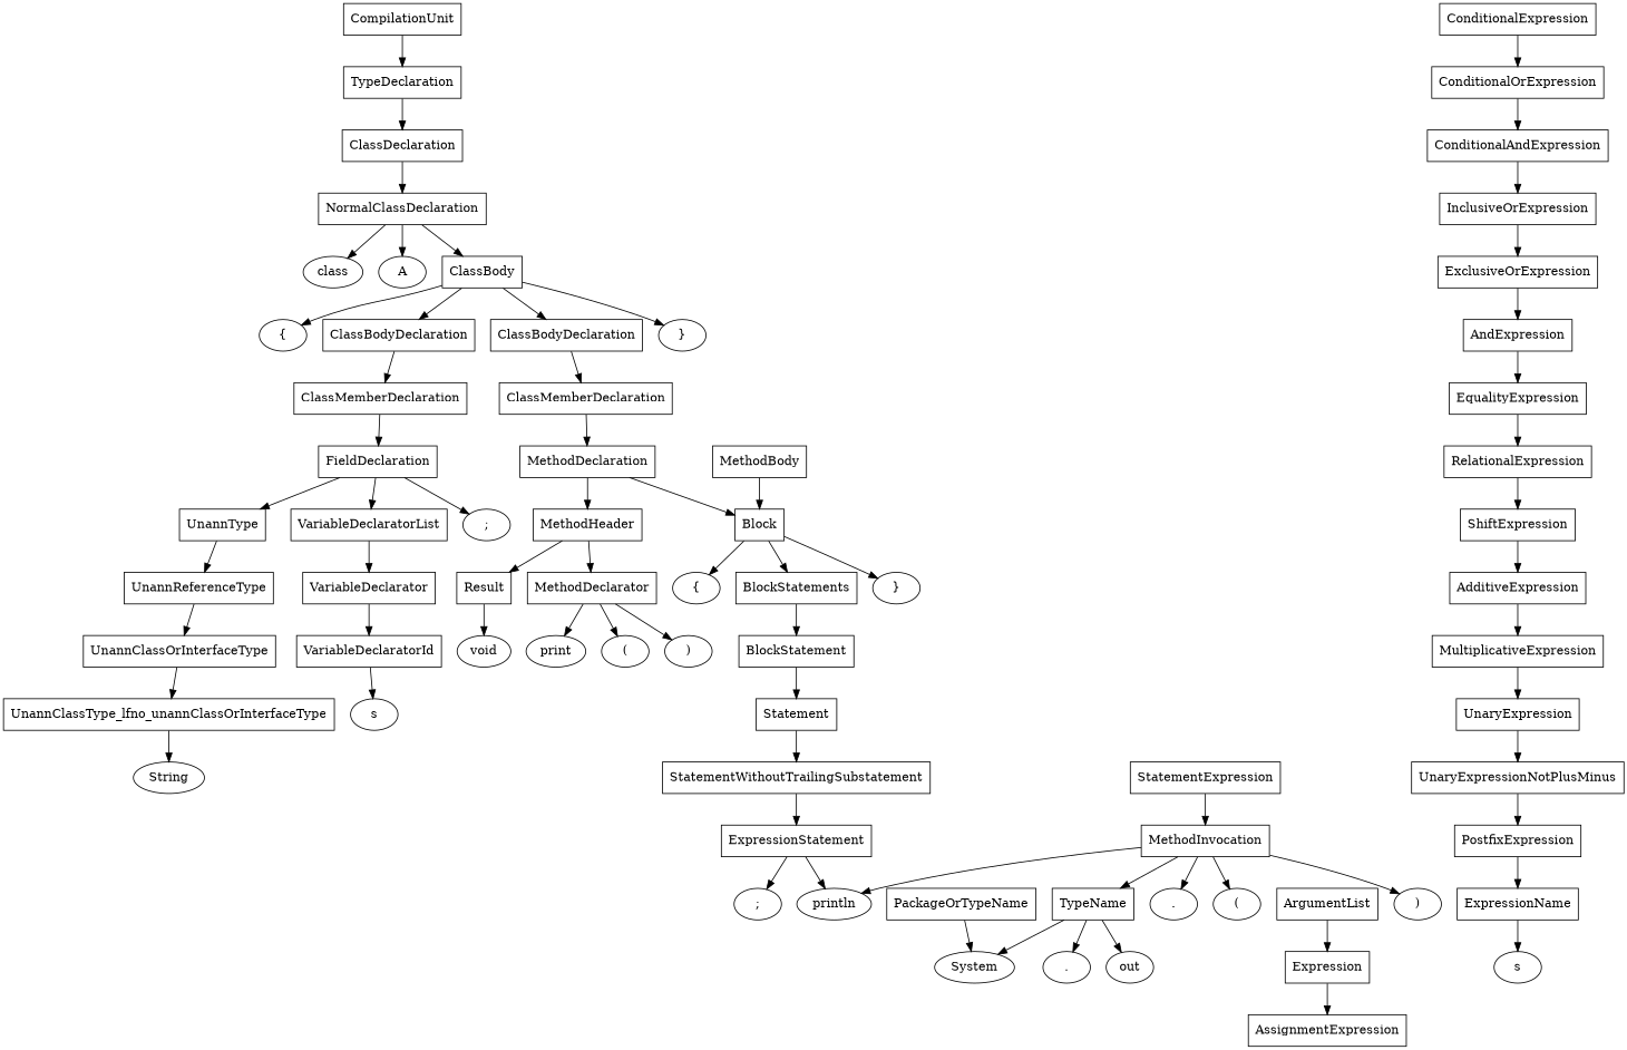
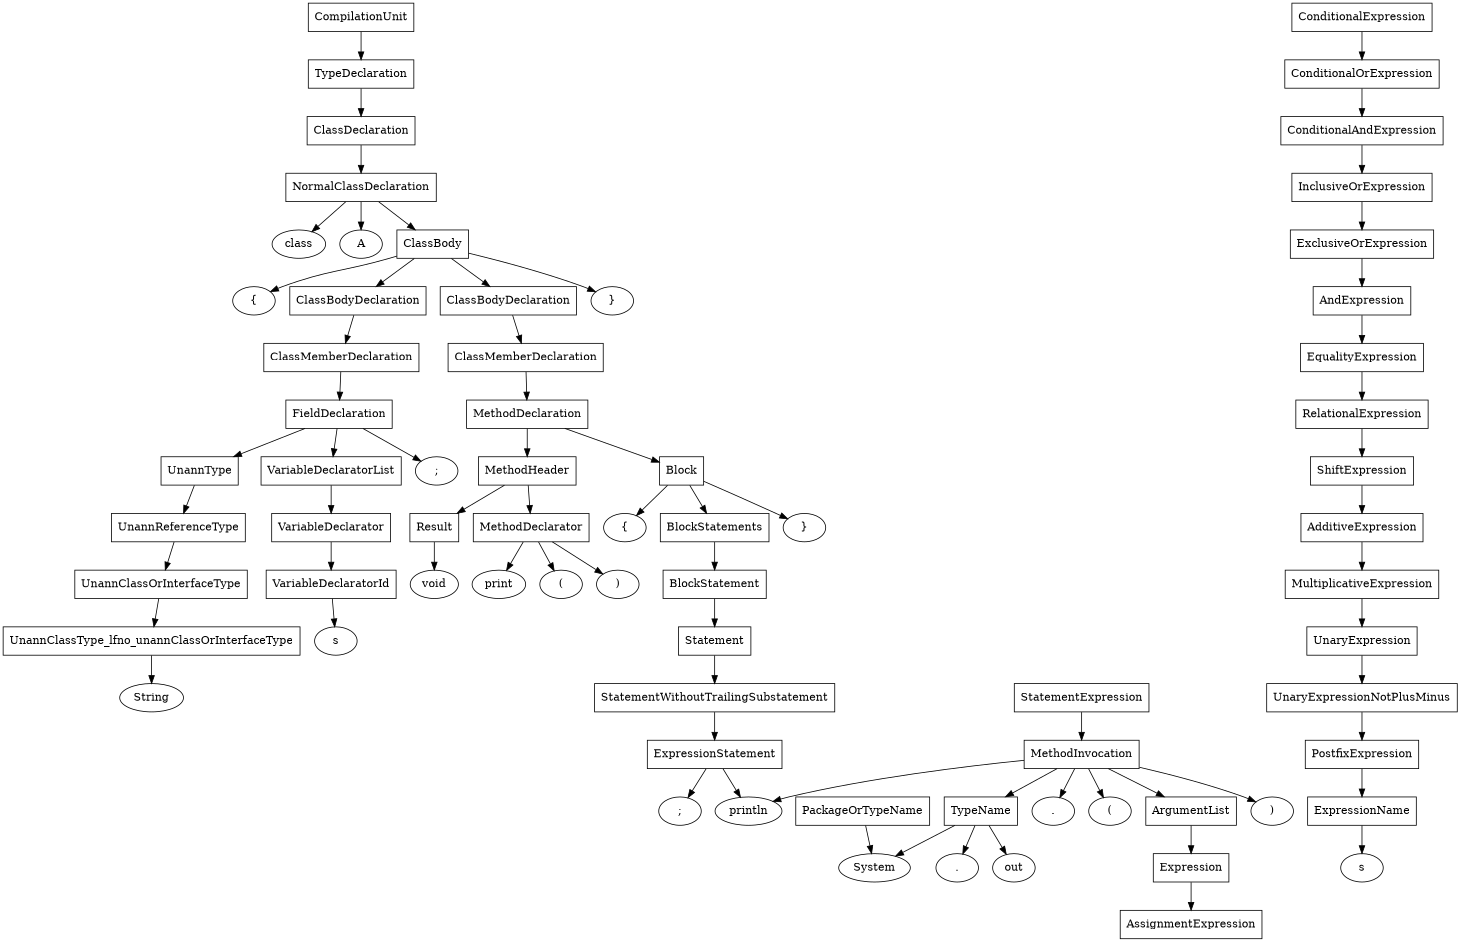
  digraph {
    splines=TRUE
    node [shape=rectangle]
    n1 [label=CompilationUnit]
    n2 [label=TypeDeclaration]
    n3 [label=ClassDeclaration]
    n4 [label=NormalClassDeclaration]
    n5 [label=class shape=ellipse]
    n6 [label=A shape=ellipse]
    n7 [label=ClassBody]
    n8 [label="{" shape=ellipse]
    n9 [label=ClassBodyDeclaration]
    n10 [label=ClassBodyDeclaration]
    n11 [label="}" shape=ellipse]
    n12 [label=ClassMemberDeclaration]
    n13 [label=ClassMemberDeclaration]
    n14 [label=FieldDeclaration]
    n15 [label=UnannType]
    n16 [label=VariableDeclaratorList]
    n17 [label=";" shape=ellipse]
    n18 [label=UnannReferenceType]
    n19 [label=VariableDeclarator]
    n20 [label=UnannClassOrInterfaceType]
    n21 [label=UnannClassType_lfno_unannClassOrInterfaceType]
    n22 [label=String shape=ellipse]
    n23 [label=VariableDeclaratorId]
    n24 [label=s shape=ellipse]
    n25 [label=MethodDeclaration]
    n26 [label=MethodHeader]
    n27 [label=Block]
    n28 [label=Result]
    n29 [label=MethodDeclarator]
-   n30 [label=MethodBody]
    n31 [label=void shape=ellipse]
    n32 [label=print shape=ellipse]
    n33 [label="(" shape=ellipse]
    n34 [label=")" shape=ellipse]
    n35 [label="{" shape=ellipse]
    n36 [label=BlockStatements]
    n37 [label="}" shape=ellipse]
    n38 [label=BlockStatement]
    n39 [label=Statement]
    n40 [label=StatementWithoutTrailingSubstatement]
    n41 [label=ExpressionStatement]
    n42 [label=";" shape=ellipse]
    n43 [label=println shape=ellipse]
    n44 [label=StatementExpression]
    n45 [label=MethodInvocation]
    n46 [label=TypeName]
    n47 [label="." shape=ellipse]
    n48 [label="(" shape=ellipse]
    n49 [label=ArgumentList]
    n50 [label=")" shape=ellipse]
    n51 [label="." shape=ellipse]
    n52 [label=out shape=ellipse]
    n53 [label=System shape=ellipse]
    n54 [label=Expression]
    n55 [label=PackageOrTypeName]
    n56 [label=AssignmentExpression]
    n57 [label=ConditionalExpression]
    n58 [label=ConditionalOrExpression]
    n59 [label=ConditionalAndExpression]
    n60 [label=InclusiveOrExpression]
    n61 [label=ExclusiveOrExpression]
    n62 [label=AndExpression]
    n63 [label=EqualityExpression]
    n64 [label=RelationalExpression]
    n65 [label=ShiftExpression]
    n66 [label=AdditiveExpression]
    n67 [label=MultiplicativeExpression]
    n68 [label=UnaryExpression]
    n69 [label=UnaryExpressionNotPlusMinus]
    n70 [label=PostfixExpression]
    n71 [label=ExpressionName]
    n72 [label=s shape=ellipse]
    n1 -> n2
    n2 -> n3
    n3 -> n4
    n4 -> n5
    n4 -> n6
    n4 -> n7
    n7 -> n8
    n7 -> n9
    n7 -> n10
    n7 -> n11
    n9 -> n12
    n10 -> n13
    n12 -> n14
    n13 -> n25
    n14 -> n15
    n14 -> n16
    n14 -> n17
    n15 -> n18
    n16 -> n19
    n18 -> n20
    n19 -> n23
    n20 -> n21
    n21 -> n22
    n23 -> n24
    n25 -> n26
    n25 -> n27
    n26 -> n28
    n26 -> n29
    n27 -> n35
    n27 -> n36
    n27 -> n37
    n28 -> n31
    n29 -> n32
    n29 -> n33
    n29 -> n34
-   n30 -> n27
    n36 -> n38
    n38 -> n39
    n39 -> n40
    n40 -> n41
    n41 -> n42
    n41 -> n43
    n44 -> n45
    n45 -> n43
    n45 -> n46
    n45 -> n47
    n45 -> n48
+   n45 -> n49
    n45 -> n50
    n46 -> n51
    n46 -> n52
    n46 -> n53
    n49 -> n54
    n54 -> n56
    n55 -> n53
    n57 -> n58
    n58 -> n59
    n59 -> n60
    n60 -> n61
    n61 -> n62
    n62 -> n63
    n63 -> n64
    n64 -> n65
    n65 -> n66
    n66 -> n67
    n67 -> n68
    n68 -> n69
    n69 -> n70
    n70 -> n71
    n71 -> n72
  }
